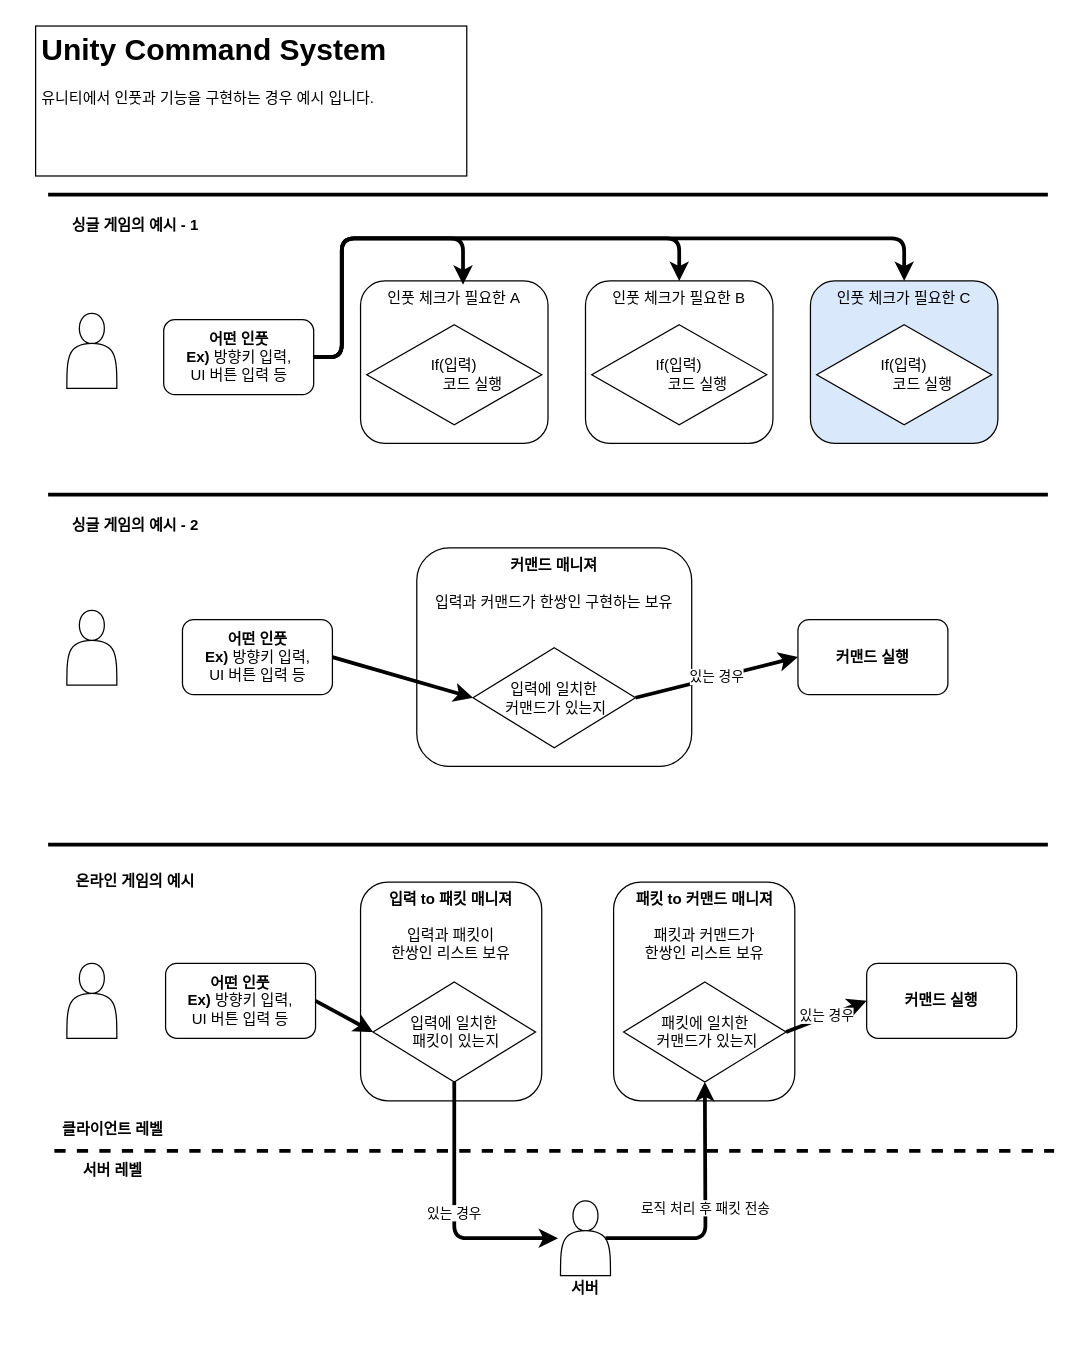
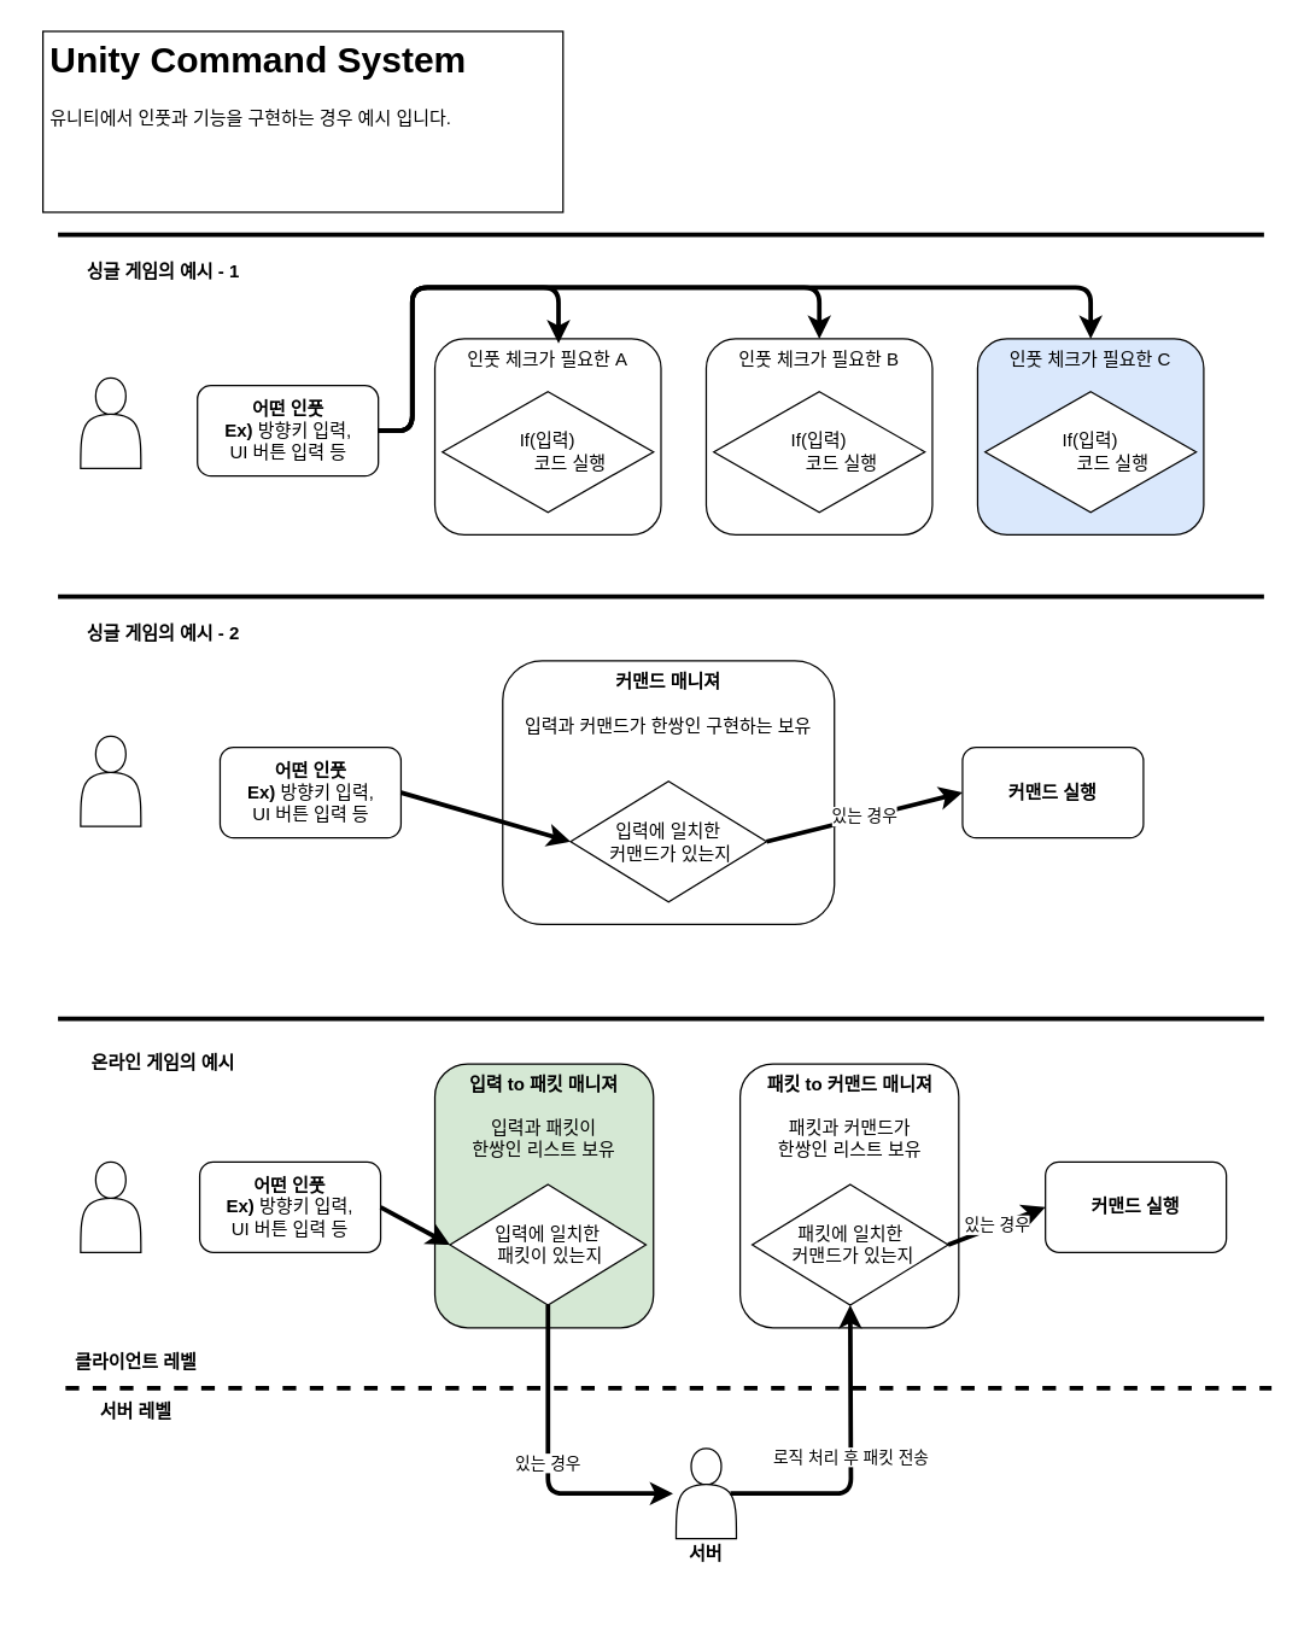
  <mxCell id="0" />
  <mxCell id="1" parent="0" />
  <mxCell id="2" value="&lt;h1&gt;Unity Command System&lt;/h1&gt;&lt;p&gt;유니티에서 인풋과 기능을 구현하는 경우 예시 입니다.&lt;/p&gt;" style="text;html=1;strokeColor=#000000;fillColor=none;spacing=5;spacingTop=-20;whiteSpace=wrap;overflow=hidden;rounded=0;" vertex="1" parent="1"><mxGeometry x="28" y="20" width="345" height="120" as="geometry" /></mxCell>
  <mxCell id="3" value="" style="endArrow=none;html=1;strokeWidth=3;" edge="1" parent="1"><mxGeometry width="50" height="50" relative="1" as="geometry"><mxPoint x="38" y="675" as="sourcePoint" /><mxPoint x="838" y="675" as="targetPoint" /></mxGeometry></mxCell>
  <mxCell id="4" value="" style="endArrow=none;html=1;strokeWidth=3;" edge="1" parent="1"><mxGeometry width="50" height="50" relative="1" as="geometry"><mxPoint x="38" y="395" as="sourcePoint" /><mxPoint x="838" y="395" as="targetPoint" /></mxGeometry></mxCell>
  <mxCell id="5" value="싱글 게임의 예시 - 2" style="text;html=1;strokeColor=none;fillColor=none;align=center;verticalAlign=middle;whiteSpace=wrap;rounded=0;fontStyle=1" vertex="1" parent="1"><mxGeometry x="38" y="390" width="140" height="60" as="geometry" /></mxCell>
  <mxCell id="6" value="&lt;b&gt;커맨드 실행&lt;/b&gt;" style="rounded=1;whiteSpace=wrap;html=1;" vertex="1" parent="1"><mxGeometry x="638" y="495" width="120" height="60" as="geometry" /></mxCell>
  <mxCell id="7" value="" style="shape=actor;whiteSpace=wrap;html=1;" vertex="1" parent="1"><mxGeometry x="53" y="770" width="40" height="60" as="geometry" /></mxCell>
  <mxCell id="8" value="&lt;b&gt;어떤 인풋&lt;/b&gt;&lt;br&gt;&lt;b&gt;Ex)&lt;/b&gt;&amp;nbsp;방향키 입력,&lt;br&gt;UI 버튼 입력 등&lt;br&gt;" style="rounded=1;whiteSpace=wrap;html=1;" vertex="1" parent="1"><mxGeometry x="145.5" y="495" width="120" height="60" as="geometry" /></mxCell>
  <mxCell id="9" value="" style="shape=actor;whiteSpace=wrap;html=1;" vertex="1" parent="1"><mxGeometry x="53" y="487.5" width="40" height="60" as="geometry" /></mxCell>
  <mxCell id="10" value="온라인 게임의 예시" style="text;html=1;strokeColor=none;fillColor=none;align=center;verticalAlign=middle;whiteSpace=wrap;rounded=0;fontStyle=1" vertex="1" parent="1"><mxGeometry x="38" y="675" width="140" height="60" as="geometry" /></mxCell>
  <mxCell id="11" value="&lt;b&gt;어떤 인풋&lt;/b&gt;&lt;br&gt;&lt;b&gt;Ex)&lt;/b&gt;&amp;nbsp;방향키 입력,&lt;br&gt;UI 버튼 입력 등&lt;br&gt;" style="rounded=1;whiteSpace=wrap;html=1;" vertex="1" parent="1"><mxGeometry x="132" y="770" width="120" height="60" as="geometry" /></mxCell>
  <mxCell id="12" value="" style="endArrow=none;html=1;strokeWidth=3;" edge="1" parent="1"><mxGeometry width="50" height="50" relative="1" as="geometry"><mxPoint x="38" y="155" as="sourcePoint" /><mxPoint x="838" y="155" as="targetPoint" /></mxGeometry></mxCell>
  <mxCell id="13" value="싱글 게임의 예시 - 1" style="text;html=1;strokeColor=none;fillColor=none;align=center;verticalAlign=middle;whiteSpace=wrap;rounded=0;fontStyle=1" vertex="1" parent="1"><mxGeometry x="38" y="150" width="140" height="60" as="geometry" /></mxCell>
  <mxCell id="14" value="&lt;b&gt;어떤 인풋&lt;/b&gt;&lt;br&gt;&lt;b&gt;Ex)&lt;/b&gt;&amp;nbsp;방향키 입력,&lt;br&gt;UI 버튼 입력 등&lt;br&gt;" style="rounded=1;whiteSpace=wrap;html=1;" vertex="1" parent="1"><mxGeometry x="130.5" y="255" width="120" height="60" as="geometry" /></mxCell>
  <mxCell id="15" value="" style="shape=actor;whiteSpace=wrap;html=1;" vertex="1" parent="1"><mxGeometry x="53" y="250" width="40" height="60" as="geometry" /></mxCell>
  <mxCell id="16" value="" style="group" vertex="1" connectable="0" parent="1"><mxGeometry x="333" y="437.5" width="220" height="175" as="geometry" /></mxCell>
  <mxCell id="17" value="&lt;b&gt;커맨드 매니져&lt;/b&gt;&lt;br&gt;&lt;br&gt;입력과 커맨드가 한쌍인 구현하는 보유&lt;br&gt;" style="rounded=1;whiteSpace=wrap;html=1;verticalAlign=top;" vertex="1" parent="16"><mxGeometry width="220" height="175" as="geometry" /></mxCell>
  <mxCell id="18" value="입력에 일치한&lt;br&gt;&amp;nbsp;커맨드가 있는지" style="rhombus;whiteSpace=wrap;html=1;" vertex="1" parent="16"><mxGeometry x="45" y="80" width="130" height="80" as="geometry" /></mxCell>
  <mxCell id="19" value="" style="group" vertex="1" connectable="0" parent="1"><mxGeometry x="288" y="224" width="150" height="130" as="geometry" /></mxCell>
  <mxCell id="20" value="인풋 체크가 필요한 A" style="rounded=1;whiteSpace=wrap;html=1;verticalAlign=top;" vertex="1" parent="19"><mxGeometry width="150" height="130" as="geometry" /></mxCell>
  <mxCell id="21" value="If(입력)&lt;br&gt;&amp;nbsp; &amp;nbsp; &amp;nbsp; &amp;nbsp; &amp;nbsp;코드 실행&lt;br&gt;" style="rhombus;whiteSpace=wrap;html=1;" vertex="1" parent="19"><mxGeometry x="5" y="35" width="140" height="80" as="geometry" /></mxCell>
  <mxCell id="22" value="" style="group" vertex="1" connectable="0" parent="1"><mxGeometry x="468" y="224" width="150" height="130" as="geometry" /></mxCell>
  <mxCell id="23" value="인풋 체크가 필요한 B" style="rounded=1;whiteSpace=wrap;html=1;verticalAlign=top;" vertex="1" parent="22"><mxGeometry width="150" height="130" as="geometry" /></mxCell>
  <mxCell id="24" value="If(입력)&lt;br&gt;&amp;nbsp; &amp;nbsp; &amp;nbsp; &amp;nbsp; &amp;nbsp;코드 실행&lt;br&gt;" style="rhombus;whiteSpace=wrap;html=1;" vertex="1" parent="22"><mxGeometry x="5" y="35" width="140" height="80" as="geometry" /></mxCell>
  <mxCell id="25" value="" style="group" vertex="1" connectable="0" parent="1"><mxGeometry x="648" y="224" width="150" height="130" as="geometry" /></mxCell>
  <mxCell id="26" value="인풋 체크가 필요한 C" style="rounded=1;whiteSpace=wrap;html=1;verticalAlign=top;fillColor=#dae8fc;" vertex="1" parent="25"><mxGeometry width="150" height="130" as="geometry" /></mxCell>
  <mxCell id="27" value="If(입력)&lt;br&gt;&amp;nbsp; &amp;nbsp; &amp;nbsp; &amp;nbsp; &amp;nbsp;코드 실행&lt;br&gt;" style="rhombus;whiteSpace=wrap;html=1;" vertex="1" parent="25"><mxGeometry x="5" y="35" width="140" height="80" as="geometry" /></mxCell>
  <mxCell id="28" value="" style="shape=actor;whiteSpace=wrap;html=1;" vertex="1" parent="1"><mxGeometry x="448" y="960" width="40" height="60" as="geometry" /></mxCell>
  <mxCell id="29" value="" style="group" vertex="1" connectable="0" parent="1"><mxGeometry x="490.5" y="705" width="145.0" height="175" as="geometry" /></mxCell>
  <mxCell id="30" value="" style="group" vertex="1" connectable="0" parent="29"><mxGeometry width="145.0" height="175" as="geometry" /></mxCell>
  <mxCell id="31" value="&lt;b&gt;패킷 to 커맨드 매니져&lt;/b&gt;&lt;br&gt;&lt;br&gt;패킷과 커맨드가&lt;br&gt;한쌍인 리스트 보유&lt;br&gt;" style="rounded=1;whiteSpace=wrap;html=1;verticalAlign=top;" vertex="1" parent="30"><mxGeometry width="145.0" height="175" as="geometry" /></mxCell>
  <mxCell id="32" value="패킷에 일치한&lt;br&gt;&amp;nbsp;커맨드가 있는지" style="rhombus;whiteSpace=wrap;html=1;" vertex="1" parent="30"><mxGeometry x="8" y="80" width="130" height="80" as="geometry" /></mxCell>
  <mxCell id="33" value="" style="group" vertex="1" connectable="0" parent="1"><mxGeometry x="288" y="705" width="145" height="175" as="geometry" /></mxCell>
- <mxCell id="34" value="&lt;b&gt;입력 to 패킷 매니져&lt;/b&gt;&lt;br&gt;&lt;br&gt;입력과 패킷이&lt;br&gt;한쌍인 리스트 보유&lt;br&gt;" style="rounded=1;whiteSpace=wrap;html=1;verticalAlign=top;" vertex="1" parent="33"><mxGeometry width="145.0" height="175" as="geometry" /></mxCell>
+ <mxCell id="34" value="&lt;b&gt;입력 to 패킷 매니져&lt;/b&gt;&lt;br&gt;&lt;br&gt;입력과 패킷이&lt;br&gt;한쌍인 리스트 보유&lt;br&gt;" style="rounded=1;whiteSpace=wrap;html=1;verticalAlign=top;fillColor=#d5e8d4;" vertex="1" parent="33"><mxGeometry width="145.0" height="175" as="geometry" /></mxCell>
  <mxCell id="35" value="입력에 일치한&lt;br&gt;&amp;nbsp;패킷이 있는지" style="rhombus;whiteSpace=wrap;html=1;" vertex="1" parent="33"><mxGeometry x="10" y="80" width="130" height="80" as="geometry" /></mxCell>
  <mxCell id="36" value="&lt;b&gt;커맨드 실행&lt;/b&gt;" style="rounded=1;whiteSpace=wrap;html=1;" vertex="1" parent="1"><mxGeometry x="693" y="770" width="120" height="60" as="geometry" /></mxCell>
  <mxCell id="37" value="" style="endArrow=none;html=1;strokeWidth=3;dashed=1;" edge="1" parent="1"><mxGeometry width="50" height="50" relative="1" as="geometry"><mxPoint x="43" y="920" as="sourcePoint" /><mxPoint x="843" y="920" as="targetPoint" /></mxGeometry></mxCell>
  <mxCell id="38" value="클라이언트 레벨" style="text;html=1;strokeColor=none;fillColor=none;align=center;verticalAlign=middle;whiteSpace=wrap;rounded=0;fontStyle=1" vertex="1" parent="1"><mxGeometry x="20" y="873" width="140" height="60" as="geometry" /></mxCell>
  <mxCell id="39" value="서버 레벨" style="text;html=1;strokeColor=none;fillColor=none;align=center;verticalAlign=middle;whiteSpace=wrap;rounded=0;fontStyle=1" vertex="1" parent="1"><mxGeometry x="20" y="906" width="140" height="60" as="geometry" /></mxCell>
  <mxCell id="40" value="" style="endArrow=classic;html=1;strokeWidth=3;exitX=1;exitY=0.5;exitDx=0;exitDy=0;" edge="1" parent="1" source="14"><mxGeometry width="50" height="50" relative="1" as="geometry"><mxPoint x="163" y="380" as="sourcePoint" /><mxPoint x="370" y="227" as="targetPoint" /><Array as="points"><mxPoint x="273" y="285" /><mxPoint x="273" y="190" /><mxPoint x="370" y="190" /></Array></mxGeometry></mxCell>
  <mxCell id="41" value="" style="endArrow=classic;html=1;strokeWidth=3;exitX=1;exitY=0.5;exitDx=0;exitDy=0;entryX=0.5;entryY=0;entryDx=0;entryDy=0;" edge="1" parent="1" source="14" target="23"><mxGeometry width="50" height="50" relative="1" as="geometry"><mxPoint x="261" y="295" as="sourcePoint" /><mxPoint x="380" y="237" as="targetPoint" /><Array as="points"><mxPoint x="273" y="285" /><mxPoint x="273" y="190" /><mxPoint x="543" y="190" /></Array></mxGeometry></mxCell>
  <mxCell id="42" value="" style="endArrow=classic;html=1;strokeWidth=3;exitX=1;exitY=0.5;exitDx=0;exitDy=0;entryX=0.5;entryY=0;entryDx=0;entryDy=0;" edge="1" parent="1" source="14" target="26"><mxGeometry width="50" height="50" relative="1" as="geometry"><mxPoint x="261" y="295" as="sourcePoint" /><mxPoint x="553" y="234" as="targetPoint" /><Array as="points"><mxPoint x="273" y="285" /><mxPoint x="273" y="190" /><mxPoint x="723" y="190" /></Array></mxGeometry></mxCell>
  <mxCell id="43" value="" style="endArrow=classic;html=1;strokeWidth=3;entryX=0;entryY=0.5;entryDx=0;entryDy=0;exitX=1;exitY=0.5;exitDx=0;exitDy=0;" edge="1" parent="1" source="8" target="18"><mxGeometry width="50" height="50" relative="1" as="geometry"><mxPoint x="173" y="650" as="sourcePoint" /><mxPoint x="223" y="600" as="targetPoint" /></mxGeometry></mxCell>
  <mxCell id="44" value="있는 경우" style="endArrow=classic;html=1;strokeWidth=3;entryX=0;entryY=0.5;entryDx=0;entryDy=0;exitX=1;exitY=0.5;exitDx=0;exitDy=0;" edge="1" parent="1" source="18" target="6"><mxGeometry width="50" height="50" relative="1" as="geometry"><mxPoint x="633" y="580" as="sourcePoint" /><mxPoint x="343" y="535" as="targetPoint" /></mxGeometry></mxCell>
  <mxCell id="45" value="" style="endArrow=classic;html=1;strokeWidth=3;entryX=0;entryY=0.5;entryDx=0;entryDy=0;exitX=1;exitY=0.5;exitDx=0;exitDy=0;" edge="1" parent="1" source="11" target="35"><mxGeometry width="50" height="50" relative="1" as="geometry"><mxPoint x="276" y="535" as="sourcePoint" /><mxPoint x="388" y="568" as="targetPoint" /></mxGeometry></mxCell>
  <mxCell id="46" value="있는 경우" style="endArrow=classic;html=1;strokeWidth=3;entryX=-0.05;entryY=0.5;entryDx=0;entryDy=0;exitX=0.5;exitY=1;exitDx=0;exitDy=0;entryPerimeter=0;" edge="1" parent="1" source="35" target="28"><mxGeometry x="0.01" width="50" height="50" relative="1" as="geometry"><mxPoint x="242" y="855" as="sourcePoint" /><mxPoint x="288" y="880" as="targetPoint" /><Array as="points"><mxPoint x="363" y="990" /></Array><mxPoint as="offset" /></mxGeometry></mxCell>
  <mxCell id="47" value="서버" style="text;html=1;strokeColor=none;fillColor=none;align=center;verticalAlign=middle;whiteSpace=wrap;rounded=0;fontStyle=1" vertex="1" parent="1"><mxGeometry x="398" y="1000" width="140" height="60" as="geometry" /></mxCell>
  <mxCell id="48" value="로직 처리 후 패킷 전송" style="endArrow=classic;html=1;strokeWidth=3;entryX=0.5;entryY=1;entryDx=0;entryDy=0;exitX=0.9;exitY=0.5;exitDx=0;exitDy=0;exitPerimeter=0;" edge="1" parent="1" source="28" target="32"><mxGeometry x="0.01" width="50" height="50" relative="1" as="geometry"><mxPoint x="611.5" y="937.5" as="sourcePoint" /><mxPoint x="694.5" y="1062.5" as="targetPoint" /><Array as="points"><mxPoint x="564" y="990" /></Array><mxPoint as="offset" /></mxGeometry></mxCell>
  <mxCell id="49" value="있는 경우" style="endArrow=classic;html=1;strokeWidth=3;entryX=0;entryY=0.5;entryDx=0;entryDy=0;exitX=1;exitY=0.5;exitDx=0;exitDy=0;" edge="1" parent="1" source="32" target="36"><mxGeometry width="50" height="50" relative="1" as="geometry"><mxPoint x="633" y="1100" as="sourcePoint" /><mxPoint x="683" y="1050" as="targetPoint" /></mxGeometry></mxCell>
